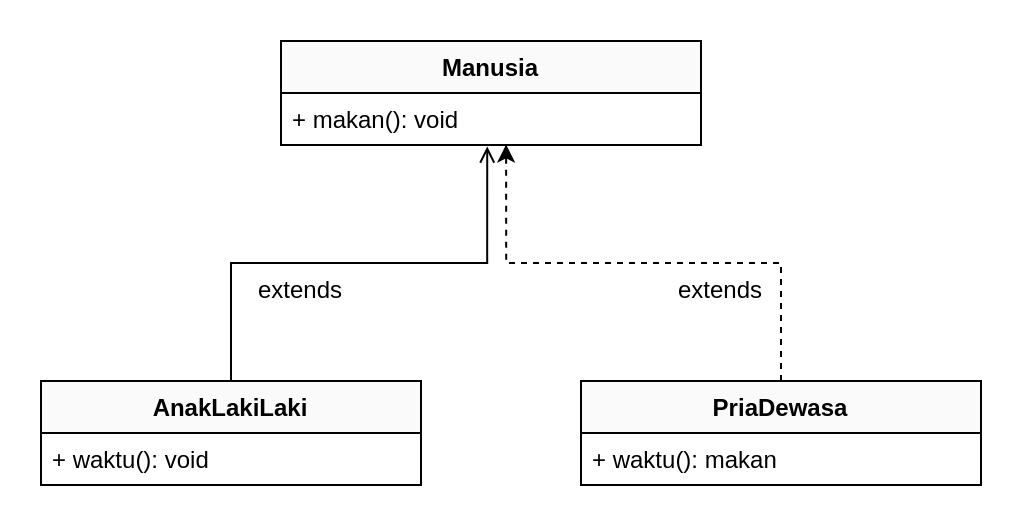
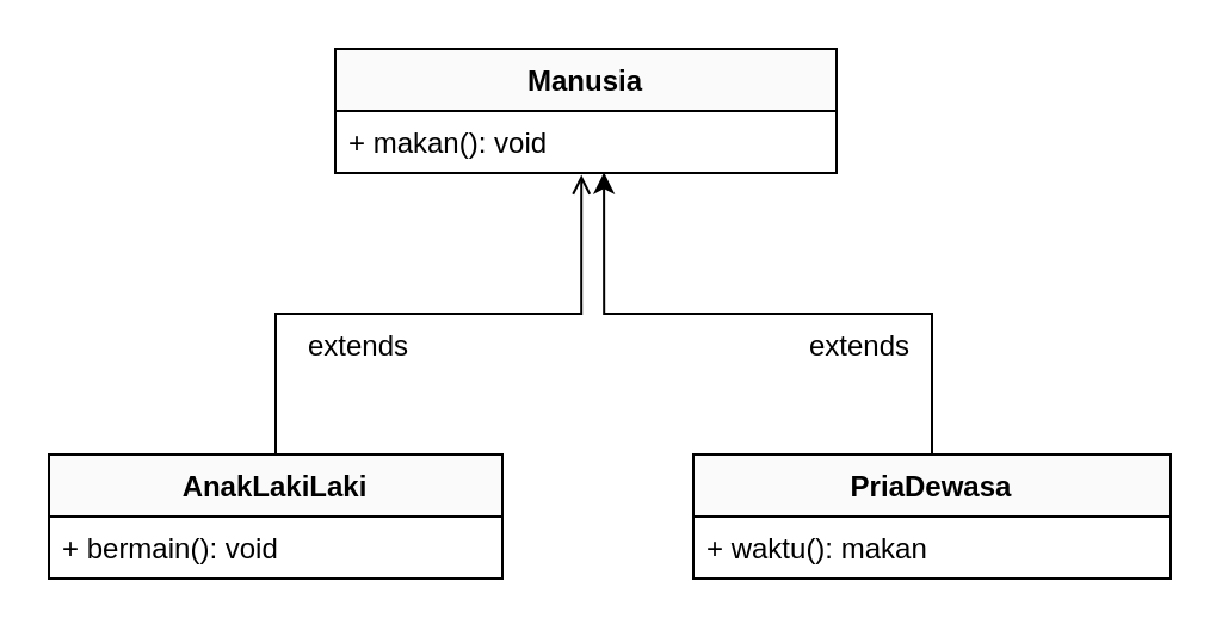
  <mxCell id="0" />
  <mxCell id="1" parent="0" />
  <mxCell id="2" style="edgeStyle=orthogonalEdgeStyle;rounded=0;orthogonalLoop=1;jettySize=auto;html=1;entryX=0.491;entryY=1.028;entryDx=0;entryDy=0;entryPerimeter=0;endArrow=open;" parent="1" source="3" target="6" edge="1"><mxGeometry relative="1" as="geometry" /></mxCell>
  <mxCell id="3" value="AnakLakiLaki" style="swimlane;fontStyle=1;align=center;verticalAlign=top;childLayout=stackLayout;horizontal=1;startSize=26;horizontalStack=0;resizeParent=1;resizeParentMax=0;resizeLast=0;collapsible=1;marginBottom=0;fillColor=#FAFAFA;" parent="1" vertex="1"><mxGeometry x="20" y="190" width="190" height="52" as="geometry" /></mxCell>
- <mxCell id="4" value="+ waktu(): void" style="text;strokeColor=none;fillColor=none;align=left;verticalAlign=top;spacingLeft=4;spacingRight=4;overflow=hidden;rotatable=0;points=[[0,0.5],[1,0.5]];portConstraint=eastwest;" parent="3" vertex="1"><mxGeometry y="26" width="190" height="26" as="geometry" /></mxCell>
+ <mxCell id="4" value="+ bermain(): void" style="text;strokeColor=none;fillColor=none;align=left;verticalAlign=top;spacingLeft=4;spacingRight=4;overflow=hidden;rotatable=0;points=[[0,0.5],[1,0.5]];portConstraint=eastwest;" parent="3" vertex="1"><mxGeometry y="26" width="190" height="26" as="geometry" /></mxCell>
  <mxCell id="5" value="Manusia" style="swimlane;fontStyle=1;align=center;verticalAlign=top;childLayout=stackLayout;horizontal=1;startSize=26;horizontalStack=0;resizeParent=1;resizeParentMax=0;resizeLast=0;collapsible=1;marginBottom=0;fillColor=#FAFAFA;" parent="1" vertex="1"><mxGeometry x="140" y="20" width="210" height="52" as="geometry" /></mxCell>
  <mxCell id="6" value="+ makan(): void" style="text;strokeColor=none;fillColor=none;align=left;verticalAlign=top;spacingLeft=4;spacingRight=4;overflow=hidden;rotatable=0;points=[[0,0.5],[1,0.5]];portConstraint=eastwest;" parent="5" vertex="1"><mxGeometry y="26" width="210" height="26" as="geometry" /></mxCell>
  <mxCell id="7" value="extends" style="text;html=1;strokeColor=none;fillColor=none;align=center;verticalAlign=middle;whiteSpace=wrap;rounded=0;" parent="1" vertex="1"><mxGeometry x="120" y="130" width="60" height="30" as="geometry" /></mxCell>
- <mxCell id="8" style="edgeStyle=orthogonalEdgeStyle;rounded=0;orthogonalLoop=1;jettySize=auto;html=1;entryX=0.536;entryY=0.989;entryDx=0;entryDy=0;entryPerimeter=0;dashed=1;" parent="1" source="9" target="6" edge="1"><mxGeometry relative="1" as="geometry" /></mxCell>
+ <mxCell id="8" style="edgeStyle=orthogonalEdgeStyle;rounded=0;orthogonalLoop=1;jettySize=auto;html=1;entryX=0.536;entryY=0.989;entryDx=0;entryDy=0;entryPerimeter=0;" parent="1" source="9" target="6" edge="1"><mxGeometry relative="1" as="geometry" /></mxCell>
  <mxCell id="9" value="PriaDewasa" style="swimlane;fontStyle=1;align=center;verticalAlign=top;childLayout=stackLayout;horizontal=1;startSize=26;horizontalStack=0;resizeParent=1;resizeParentMax=0;resizeLast=0;collapsible=1;marginBottom=0;fillColor=#FAFAFA;" parent="1" vertex="1"><mxGeometry x="290" y="190" width="200" height="52" as="geometry" /></mxCell>
  <mxCell id="10" value="+ waktu(): makan" style="text;strokeColor=none;fillColor=none;align=left;verticalAlign=top;spacingLeft=4;spacingRight=4;overflow=hidden;rotatable=0;points=[[0,0.5],[1,0.5]];portConstraint=eastwest;" parent="9" vertex="1"><mxGeometry y="26" width="200" height="26" as="geometry" /></mxCell>
  <mxCell id="11" value="extends" style="text;html=1;strokeColor=none;fillColor=none;align=center;verticalAlign=middle;whiteSpace=wrap;rounded=0;" parent="1" vertex="1"><mxGeometry x="330" y="130" width="60" height="30" as="geometry" /></mxCell>
